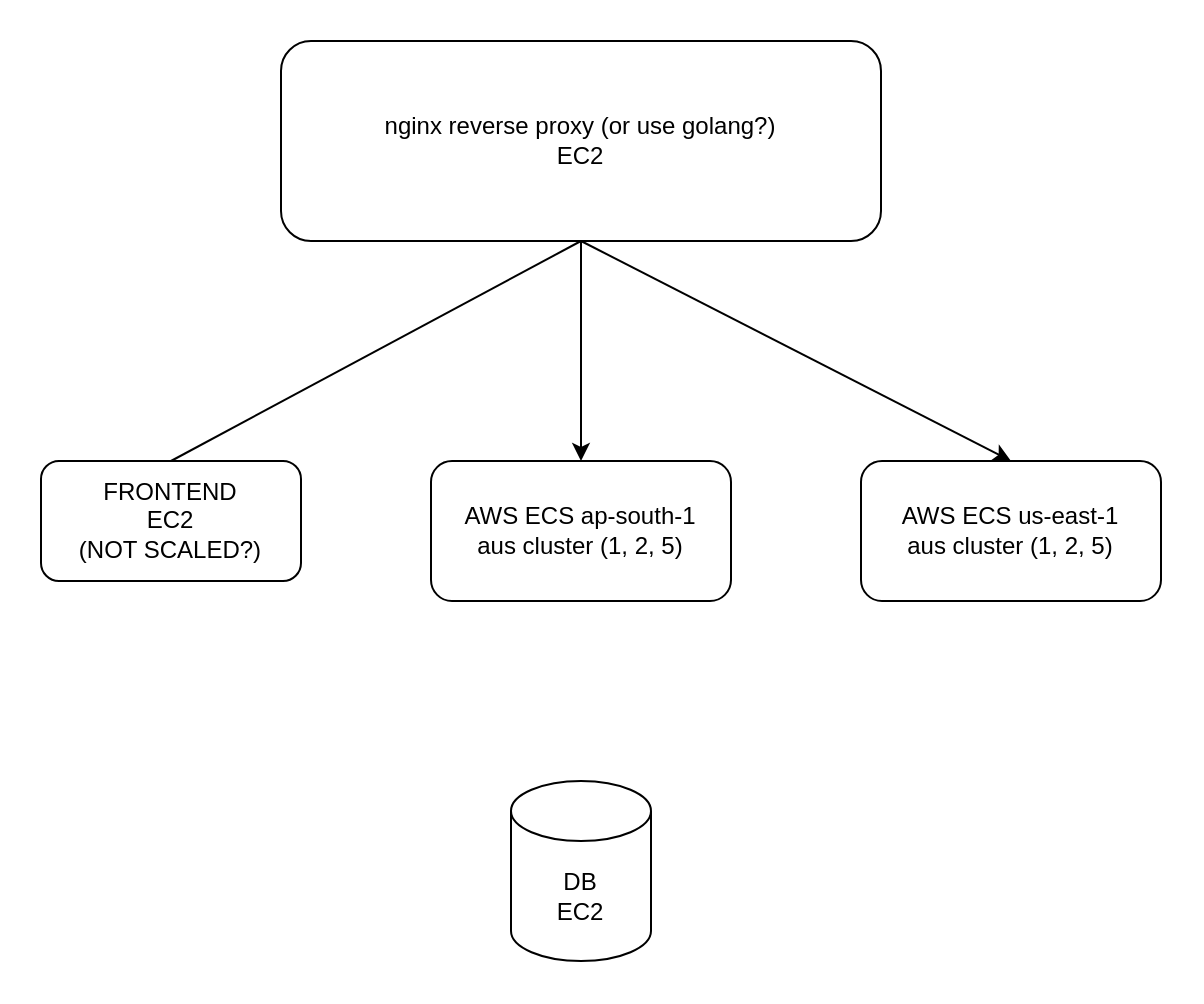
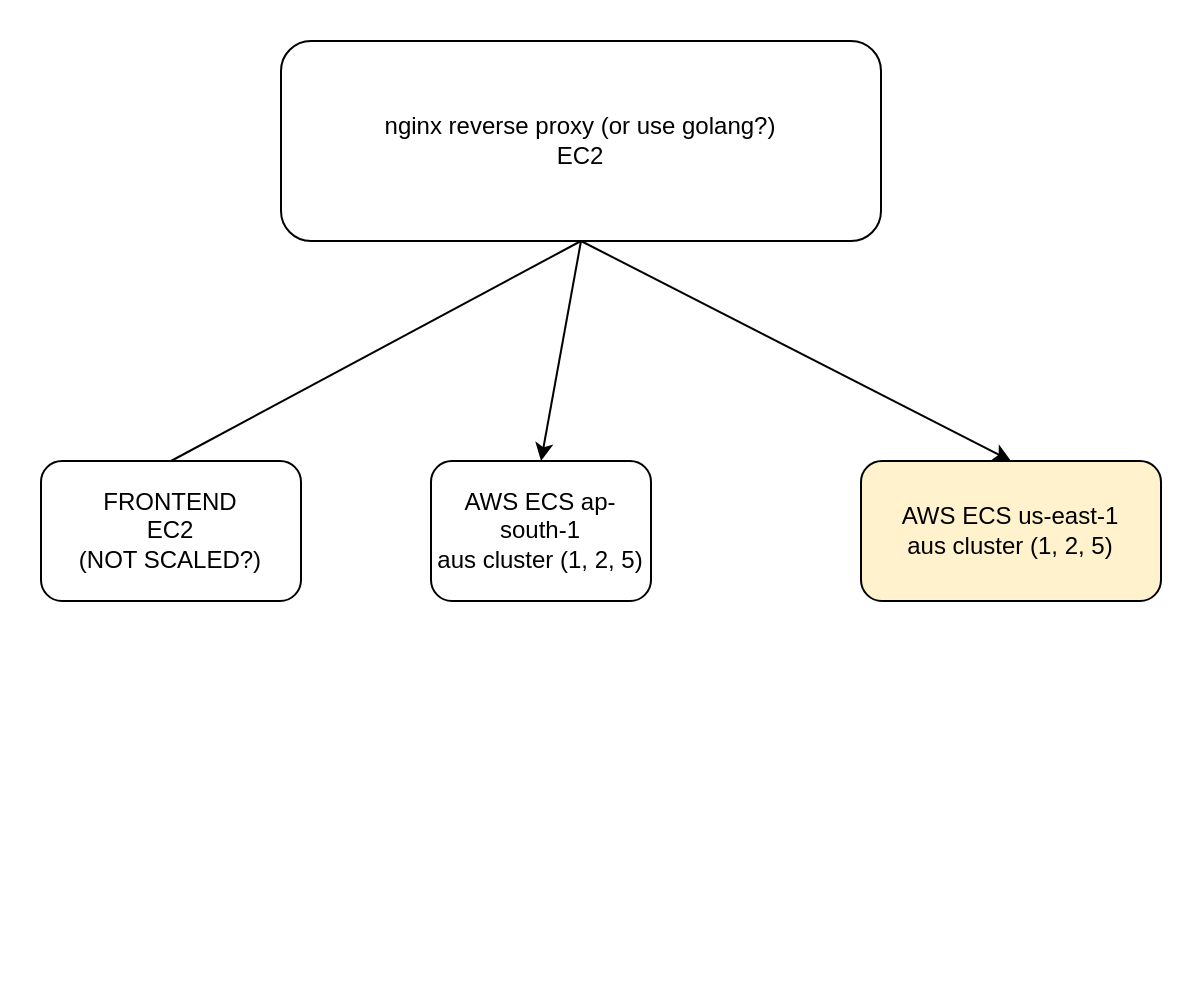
  <mxCell id="0" />
  <mxCell id="1" parent="0" />
- <mxCell id="2" value="FRONTEND&lt;div&gt;EC2&lt;/div&gt;&lt;div&gt;(NOT SCALED?)&lt;/div&gt;" style="rounded=1;whiteSpace=wrap;html=1;" parent="1" vertex="1"><mxGeometry x="20" y="230" width="130" height="60" as="geometry" /></mxCell>
- <mxCell id="3" value="AWS ECS ap-south-1&lt;div&gt;aus cluster (1, 2, 5)&lt;/div&gt;" style="rounded=1;whiteSpace=wrap;html=1;" parent="1" vertex="1"><mxGeometry x="215" y="230" width="150" height="70" as="geometry" /></mxCell>
- <mxCell id="4" value="AWS ECS us-east-1&lt;div&gt;aus cluster (1, 2, 5)&lt;/div&gt;" style="rounded=1;whiteSpace=wrap;html=1;" parent="1" vertex="1"><mxGeometry x="430" y="230" width="150" height="70" as="geometry" /></mxCell>
+ <mxCell id="2" value="FRONTEND&lt;div&gt;EC2&lt;/div&gt;&lt;div&gt;(NOT SCALED?)&lt;/div&gt;" style="rounded=1;whiteSpace=wrap;html=1;" parent="1" vertex="1"><mxGeometry x="20" y="230" width="130" height="70" as="geometry" /></mxCell>
+ <mxCell id="3" value="AWS ECS ap-south-1&lt;div&gt;aus cluster (1, 2, 5)&lt;/div&gt;" style="rounded=1;whiteSpace=wrap;html=1;" parent="1" vertex="1"><mxGeometry x="215" y="230" width="110" height="70" as="geometry" /></mxCell>
+ <mxCell id="4" value="AWS ECS us-east-1&lt;div&gt;aus cluster (1, 2, 5)&lt;/div&gt;" style="rounded=1;whiteSpace=wrap;html=1;fillColor=#fff2cc;" parent="1" vertex="1"><mxGeometry x="430" y="230" width="150" height="70" as="geometry" /></mxCell>
  <mxCell id="5" value="nginx reverse proxy (or use golang?)&lt;br&gt;EC2" style="rounded=1;whiteSpace=wrap;html=1;" parent="1" vertex="1"><mxGeometry x="140" y="20" width="300" height="100" as="geometry" /></mxCell>
  <mxCell id="6" value="" style="endArrow=classic;html=1;rounded=0;exitX=0.5;exitY=1;exitDx=0;exitDy=0;entryX=0.5;entryY=0;entryDx=0;entryDy=0;" parent="1" source="5" target="3" edge="1"><mxGeometry width="50" height="50" relative="1" as="geometry"><mxPoint x="230" y="360" as="sourcePoint" /><mxPoint x="280" y="310" as="targetPoint" /></mxGeometry></mxCell>
  <mxCell id="7" value="" style="endArrow=classic;html=1;rounded=0;entryX=0.5;entryY=0;entryDx=0;entryDy=0;" parent="1" target="4" edge="1"><mxGeometry width="50" height="50" relative="1" as="geometry"><mxPoint x="290" y="120" as="sourcePoint" /><mxPoint x="175" y="300" as="targetPoint" /></mxGeometry></mxCell>
- <mxCell id="8" value="DB&lt;div&gt;EC2&lt;/div&gt;" style="shape=cylinder3;whiteSpace=wrap;html=1;boundedLbl=1;backgroundOutline=1;size=15;" parent="1" vertex="1"><mxGeometry x="255" y="390" width="70" height="90" as="geometry" /></mxCell>
  <mxCell id="9" value="" style="endArrow=none;html=1;rounded=0;exitX=0.5;exitY=1;exitDx=0;exitDy=0;entryX=0.5;entryY=0;entryDx=0;entryDy=0;" parent="1" source="5" target="2" edge="1"><mxGeometry width="50" height="50" relative="1" as="geometry"><mxPoint x="50" y="250" as="sourcePoint" /><mxPoint x="81.111" y="110" as="targetPoint" /></mxGeometry></mxCell>
